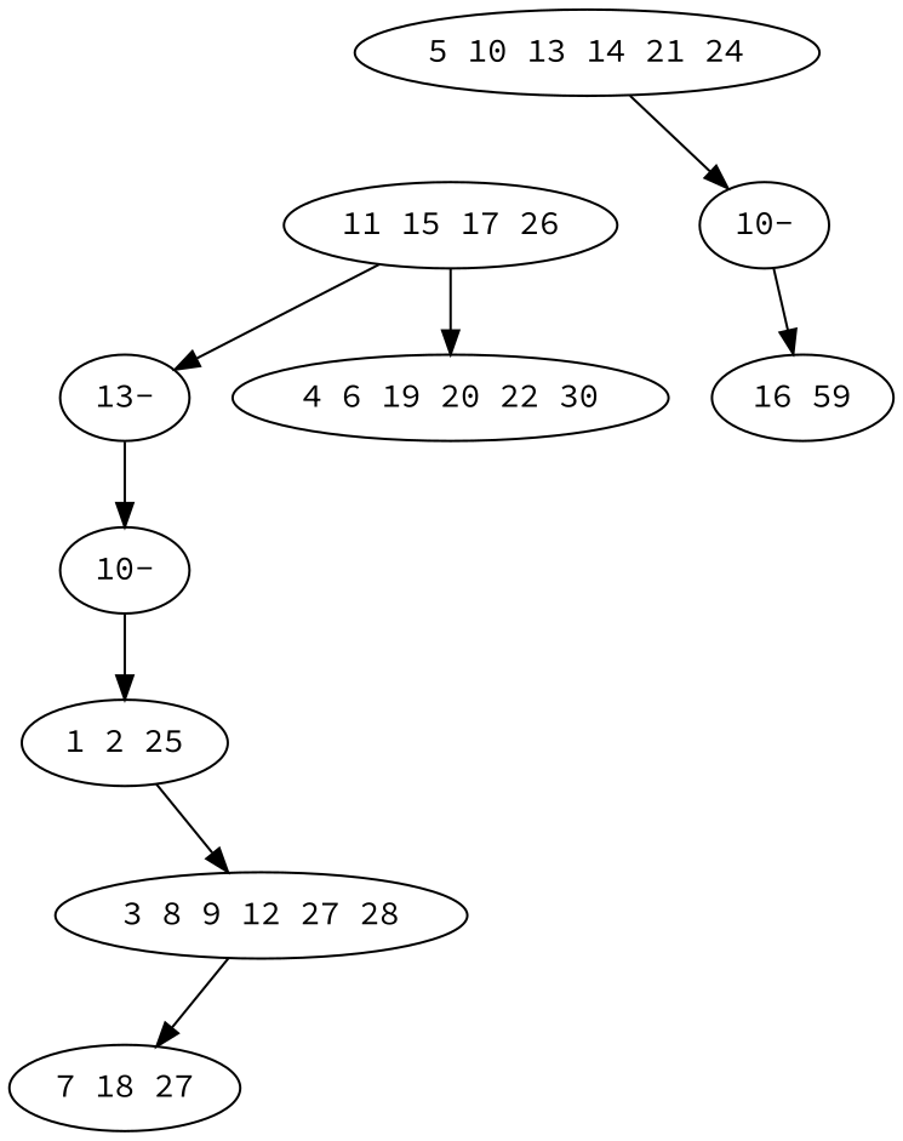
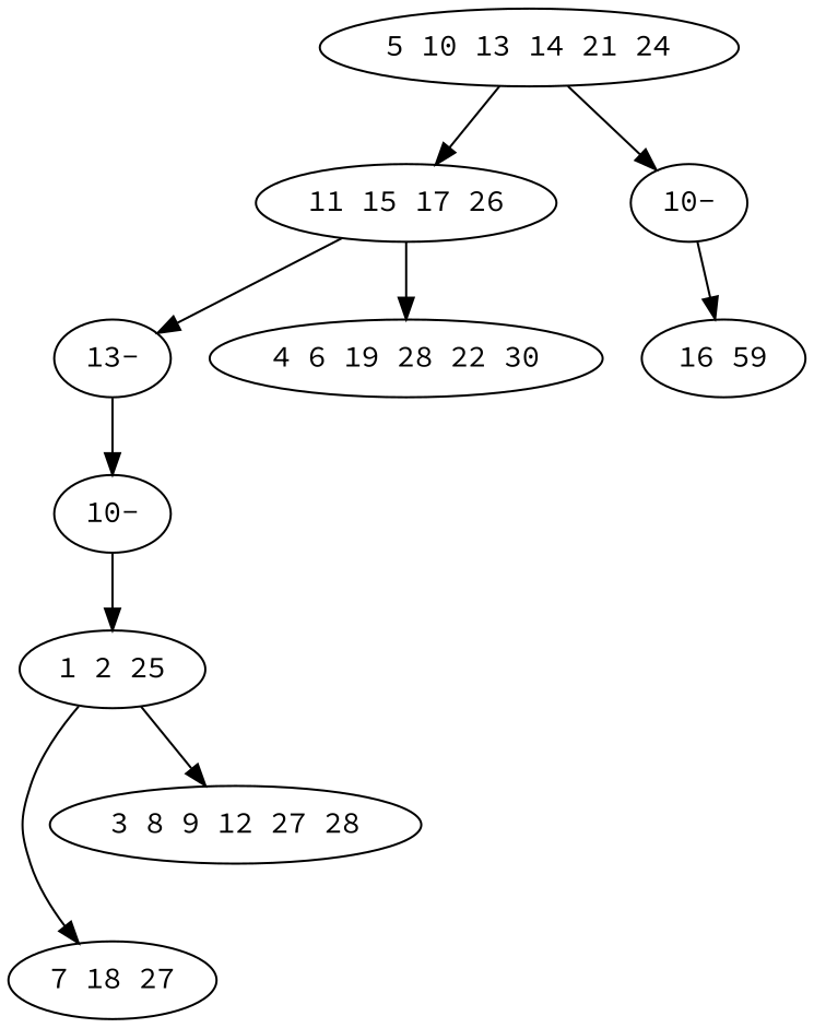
  digraph {
    fontname="Source Code Pro"
    node [fontname="Source Code Pro"]
    edge [fontname="Source Code Pro"]
    n1 [label="5 10 13 14 21 24"]
    n2 [label="11 15 17 26"]
    n3 [label="10-"]
    n4 [label="13-"]
    n5 [label="10-"]
-   n6 [label="4 6 19 20 22 30"]
+   n6 [label="4 6 19 28 22 30"]
    n7 [label="16 59"]
    n8 [label="1 2 25"]
    n9 [label="7 18 27"]
    n10 [label="3 8 9 12 27 28"]
+   n1 -> n2
    n1 -> n3
    n2 -> n4
    n2 -> n6
    n3 -> n7
    n4 -> n5
    n5 -> n8
-   n10 -> n9
+   n8 -> n9
    n8 -> n10
  }
